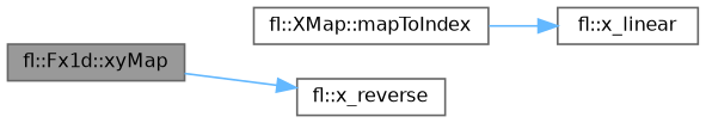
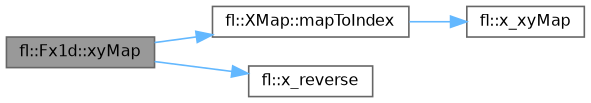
  digraph {
    rankdir=LR
    node [color=grey40 fillcolor=white fontname=Helvetica fontsize=10 shape=box style=filled]
    edge [color=steelblue1 fontname=Helvetica fontsize=10 labelfontname=Helvetica labelfontsize=10 style=solid]
    n1 [color=gray40 fillcolor=grey60 fontcolor=black height=0.2 label="fl::Fx1d::xyMap" width=0.4]
    n2 [height=0.2 label="fl::XMap::mapToIndex" width=0.4]
    n3 [height=0.2 label="fl::x_reverse" width=0.4]
-   n4 [height=0.2 label="fl::x_linear" width=0.4]
+   n4 [height=0.2 label="fl::x_xyMap" width=0.4]
+   n1 -> n2
    n1 -> n3
    n2 -> n4
  }
